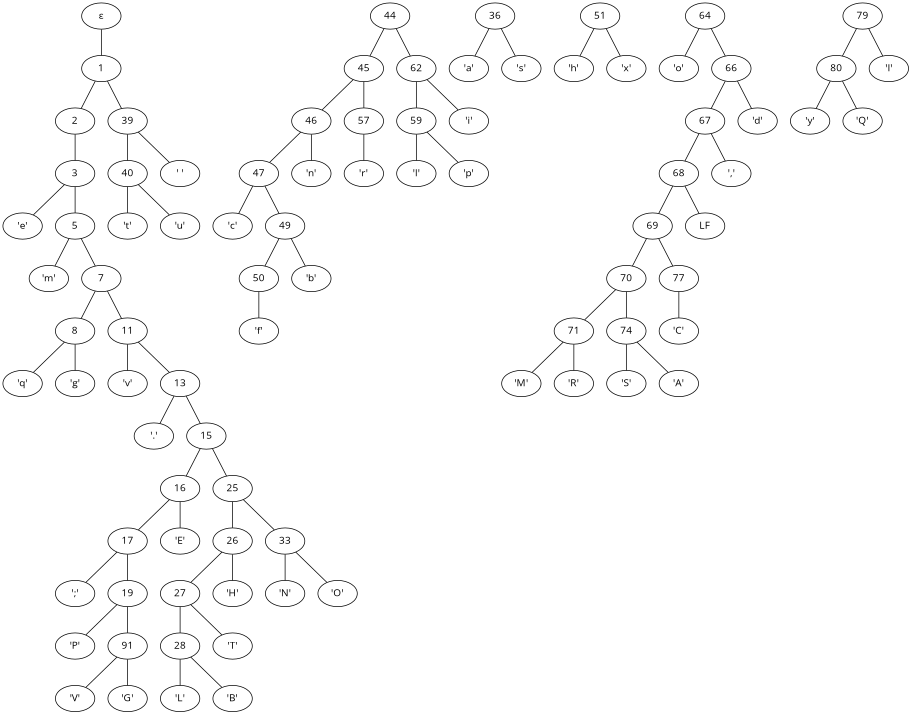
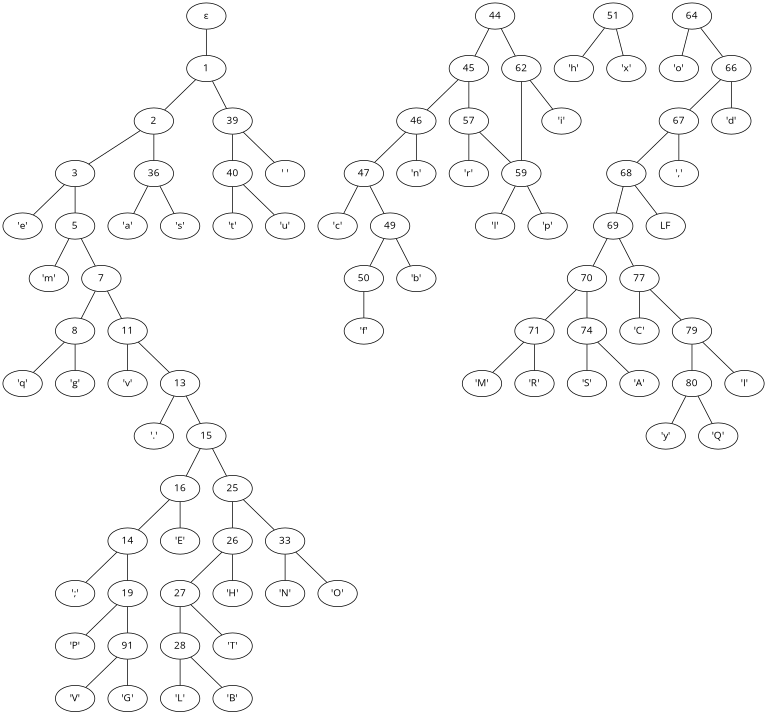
  graph {
    fontname="Open Sans"
    node [fontname="Open Sans"]
    edge [fontname="Open Sans"]
    n1 [label="ε"]
    1
    2
    39
    44
    45
    62
    3
    36
    40
    n11 [label="' '"]
    n12 [label="'e'"]
    5
    n14 [label="'a'"]
    n15 [label="'s'"]
    n16 [label="'m'"]
    7
    8
    11
    n20 [label="'q'"]
    n21 [label="'g'"]
    n22 [label="'v'"]
    13
    n24 [label="'.'"]
    15
    16
    25
-   17
+   17 [label=14]
    n29 [label="'E'"]
    26
    33
    n32 [label="';'"]
    19
    n34 [label="'P'"]
    n35 [label=91]
    n36 [label="'V'"]
    n37 [label="'G'"]
    27
    n39 [label="'H'"]
    n40 [label="'N'"]
    n41 [label="'O'"]
    28
    n43 [label="'T'"]
    n44 [label="'L'"]
    n45 [label="'B'"]
    n46 [label="'t'"]
    n47 [label="'u'"]
    46
    57
    59
    n51 [label="'i'"]
    47
    n53 [label="'n'"]
    n54 [label="'r'"]
    n55 [label="'c'"]
    49
    50
    n58 [label="'b'"]
    n59 [label="'f'"]
    n60 [label="'h'"]
    51
    n62 [label="'x'"]
    n63 [label="'l'"]
    n64 [label="'p'"]
    n65 [label="'o'"]
    64
    66
    67
    n69 [label="'d'"]
    68
    n71 [label="','"]
    69
    n73 [label=LF]
    70
    77
    71
    74
    n78 [label="'C'"]
    79
    n80 [label="'M'"]
    n81 [label="'R'"]
    n82 [label="'S'"]
    n83 [label="'A'"]
    80
    n85 [label="'I'"]
    n86 [label="'y'"]
    n87 [label="'Q'"]
    n1 -- 1
    1 -- 2
    1 -- 39
    2 -- 3
+   2 -- 36
    39 -- 40
    39 -- n11
    44 -- 45
    44 -- 62
    45 -- 46
    45 -- 57
    62 -- 59
    62 -- n51
    3 -- n12
    3 -- 5
    36 -- n14
    36 -- n15
    40 -- n46
    40 -- n47
    5 -- n16
    5 -- 7
    7 -- 8
    7 -- 11
    8 -- n20
    8 -- n21
    11 -- n22
    11 -- 13
    13 -- n24
    13 -- 15
    15 -- 16
    15 -- 25
    16 -- 17
    16 -- n29
    25 -- 26
    25 -- 33
    17 -- n32
    17 -- 19
    26 -- 27
    26 -- n39
    33 -- n40
    33 -- n41
    19 -- n34
    19 -- n35
    n35 -- n36
    n35 -- n37
    27 -- 28
    27 -- n43
    28 -- n44
    28 -- n45
    46 -- 47
    46 -- n53
+   57 -- 59
    57 -- n54
    59 -- n63
    59 -- n64
    47 -- n55
    47 -- 49
    49 -- 50
    49 -- n58
    50 -- n59
    51 -- n60
    51 -- n62
    64 -- n65
    64 -- 66
    66 -- 67
    66 -- n69
    67 -- 68
    67 -- n71
    68 -- 69
    68 -- n73
    69 -- 70
    69 -- 77
    70 -- 71
    70 -- 74
    77 -- n78
+   77 -- 79
    71 -- n80
    71 -- n81
    74 -- n82
    74 -- n83
    79 -- 80
    79 -- n85
    80 -- n86
    80 -- n87
  }
